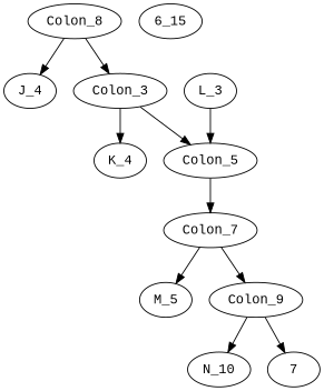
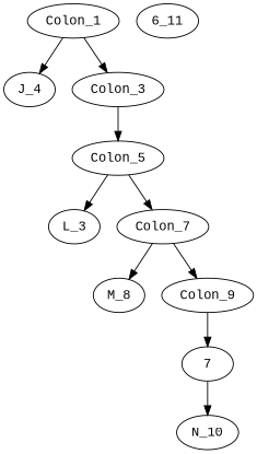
  digraph {
    fontname="Liberation Mono"
    node [fontname="Liberation Mono"]
    edge [fontname="Liberation Mono"]
-   n1 [label=Colon_8]
+   n1 [label=Colon_1]
    n2 [label=J_4]
    n3 [label=Colon_3]
-   n4 [label=K_4]
    n5 [label=Colon_5]
    n6 [label=L_3]
    n7 [label=Colon_7]
-   n8 [label=M_5]
+   n8 [label=M_8]
    n9 [label=Colon_9]
    n10 [label=N_10]
    n11 [label=7]
-   n12 [label="6_15"]
+   n12 [label="6_11"]
    n1 -> n2
    n1 -> n3
-   n3 -> n4
    n3 -> n5
-   n6 -> n5
+   n5 -> n6
    n5 -> n7
    n7 -> n8
    n7 -> n9
-   n9 -> n10
+   n11 -> n10
    n9 -> n11
  }
